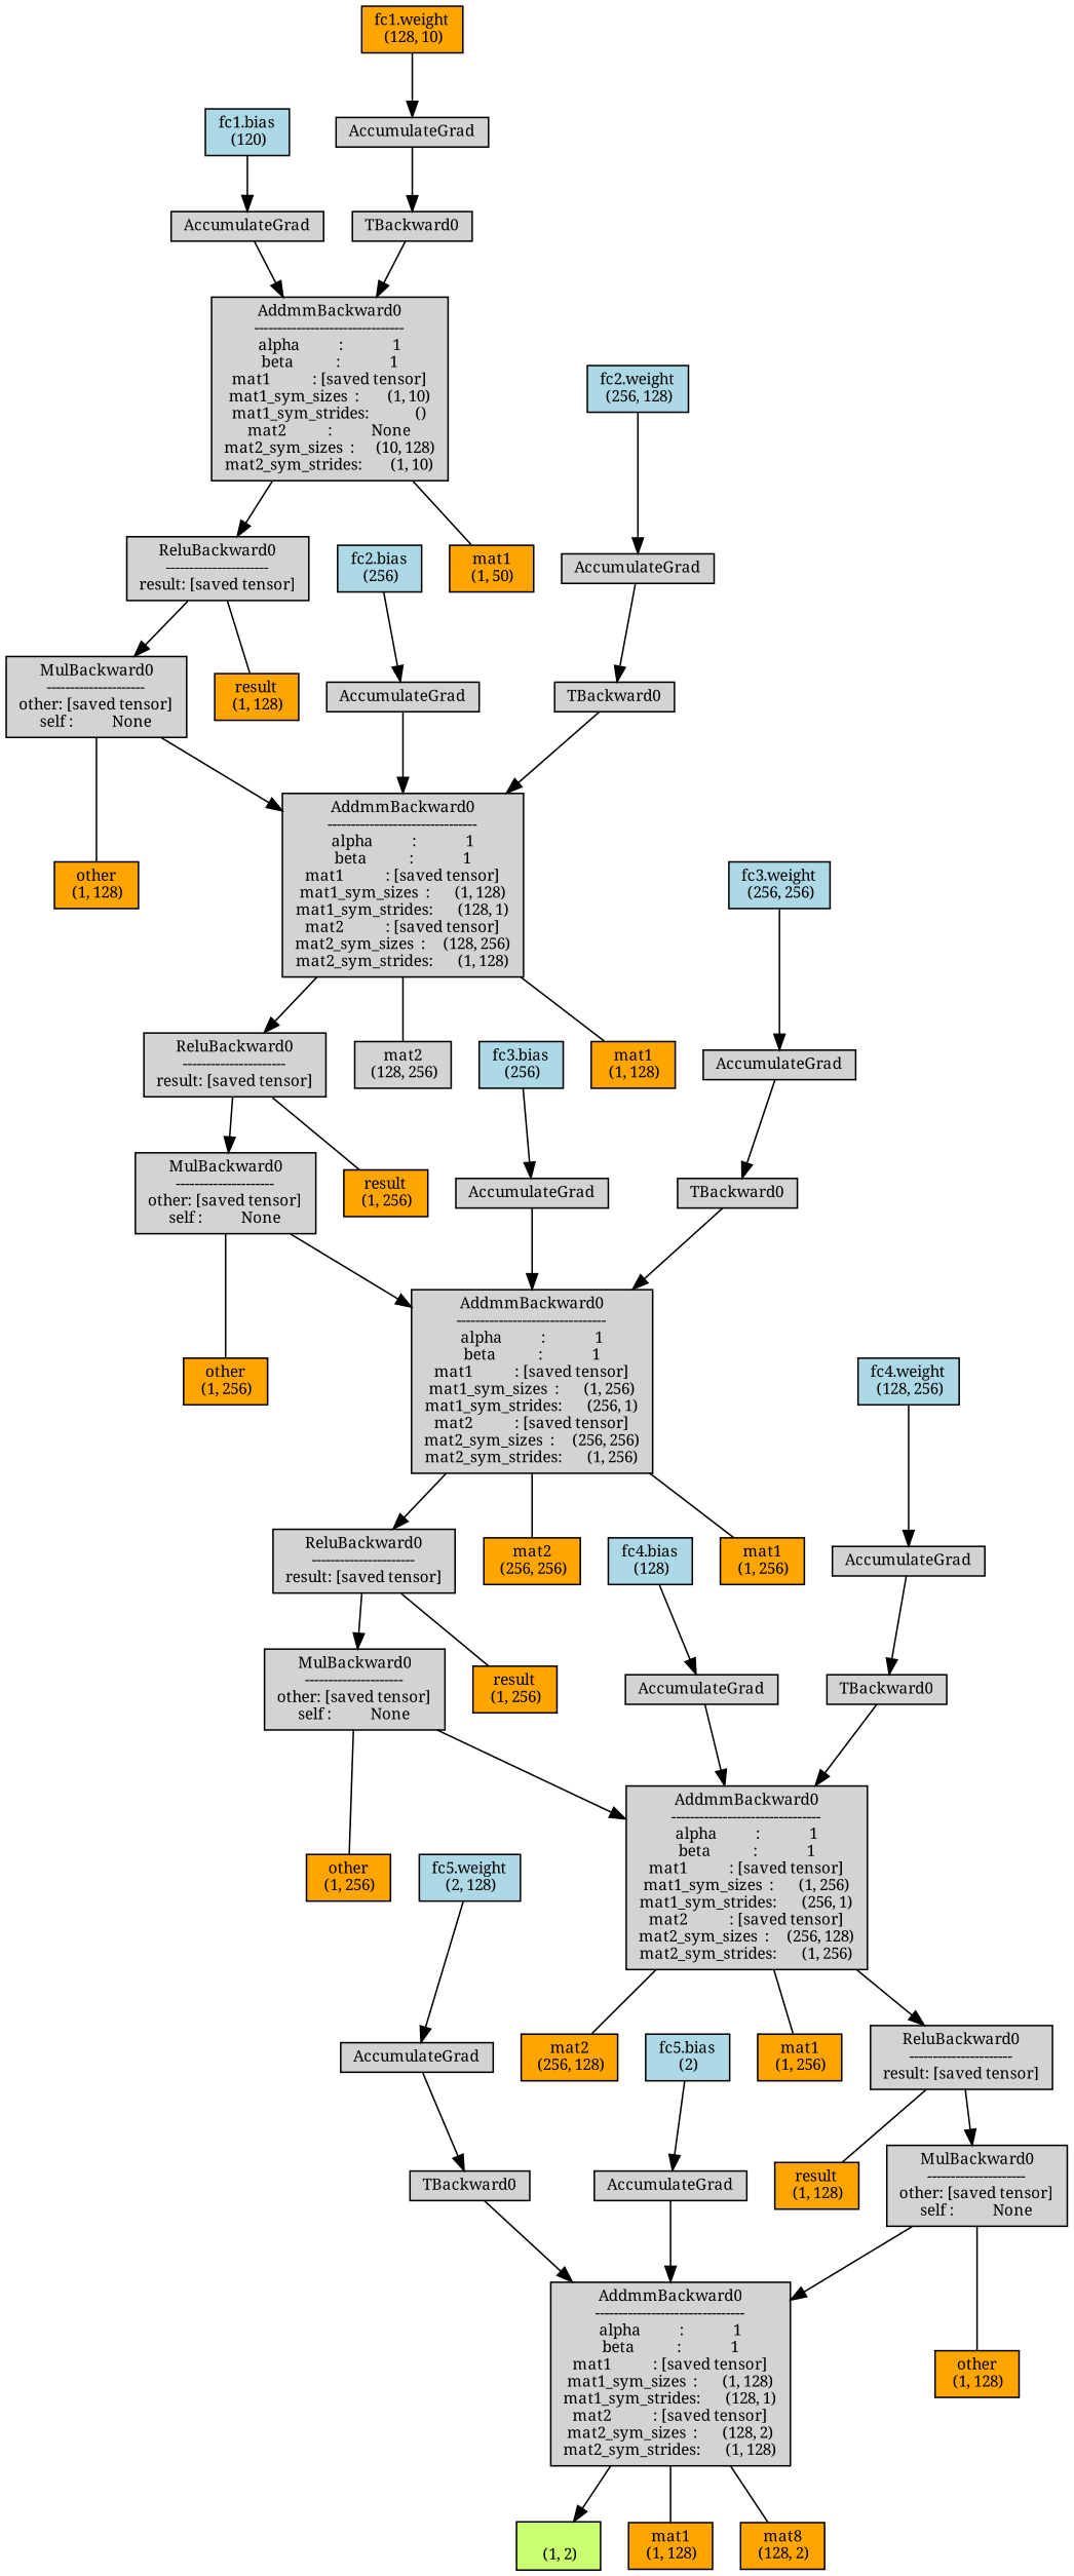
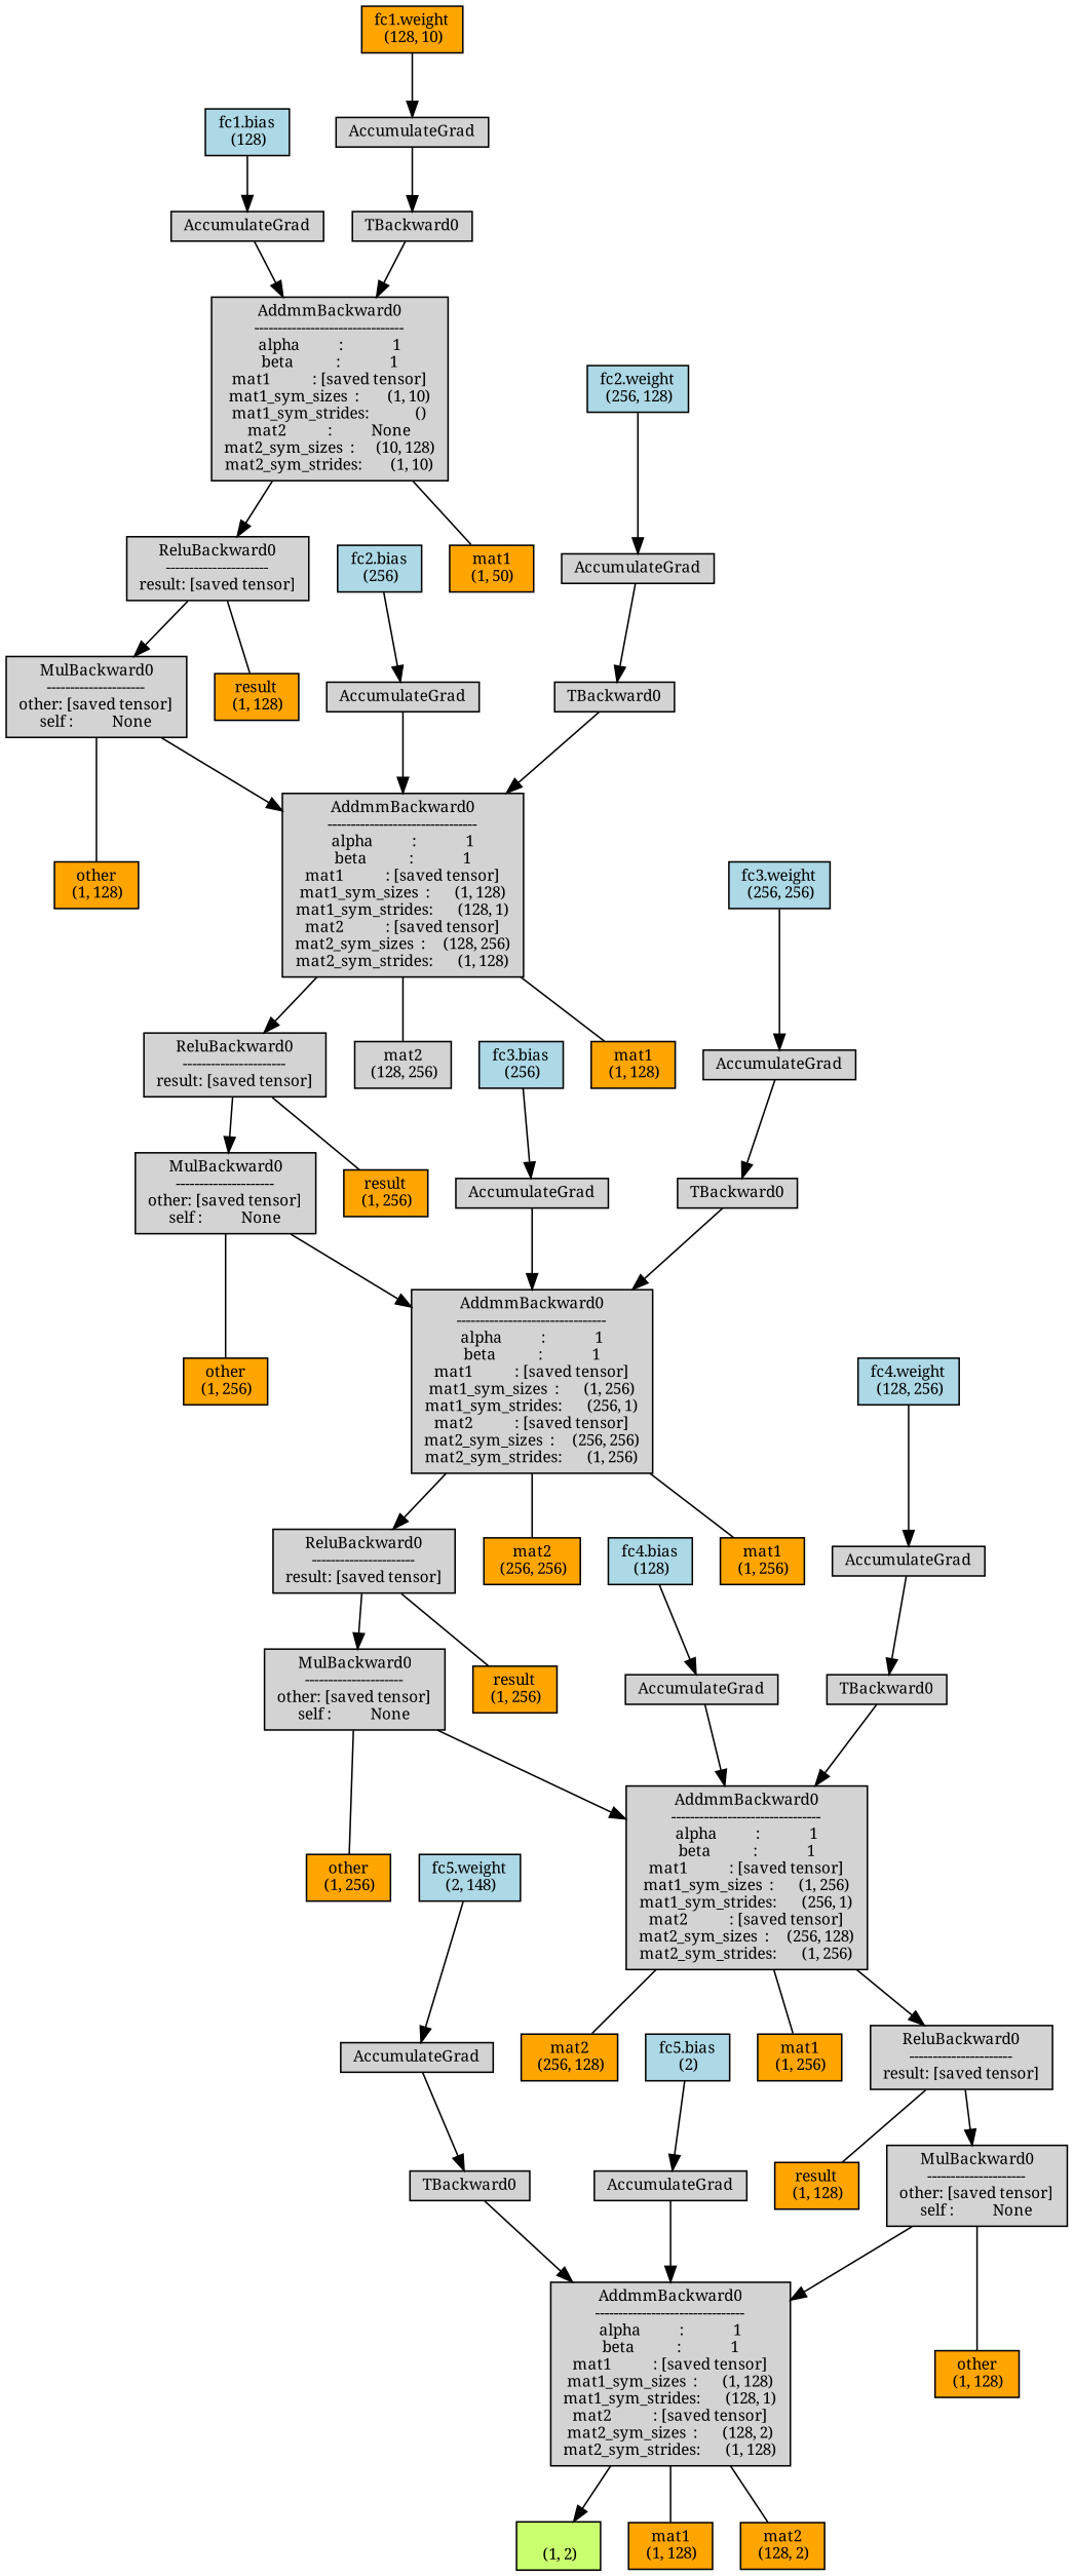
  digraph {
    fontname="Noto Serif"
    node [align=left fontname="Noto Serif" fontsize=10 ranksep=0.1 shape=box style=filled]
    edge [fontname="Noto Serif"]
    n1 [fillcolor=darkolivegreen1 height=0.2 label="\n (1, 2)"]
    n2 [height=0.2 label="AddmmBackward0\n--------------------------------\nalpha           :              1\nbeta            :              1\nmat1            : [saved tensor]\nmat1_sym_sizes  :       (1, 128)\nmat1_sym_strides:       (128, 1)\nmat2            : [saved tensor]\nmat2_sym_sizes  :       (128, 2)\nmat2_sym_strides:       (1, 128)"]
    n3 [fillcolor=orange height=0.2 label="mat1\n (1, 128)"]
-   n4 [fillcolor=orange height=0.2 label="mat8\n (128, 2)"]
+   n4 [fillcolor=orange height=0.2 label="mat2\n (128, 2)"]
    n5 [height=0.2 label=AccumulateGrad]
    n6 [fillcolor=lightblue height=0.2 label="fc5.bias\n (2)"]
    n7 [height=0.2 label="MulBackward0\n---------------------\nother: [saved tensor]\nself :           None"]
    n8 [fillcolor=orange height=0.2 label="other\n (1, 128)"]
    n9 [height=0.2 label="ReluBackward0\n----------------------\nresult: [saved tensor]"]
    n10 [fillcolor=orange height=0.2 label="result\n (1, 128)"]
    n11 [height=0.2 label="AddmmBackward0\n--------------------------------\nalpha           :              1\nbeta            :              1\nmat1            : [saved tensor]\nmat1_sym_sizes  :       (1, 256)\nmat1_sym_strides:       (256, 1)\nmat2            : [saved tensor]\nmat2_sym_sizes  :     (256, 128)\nmat2_sym_strides:       (1, 256)"]
    n12 [fillcolor=orange height=0.2 label="mat1\n (1, 256)"]
    n13 [fillcolor=orange height=0.2 label="mat2\n (256, 128)"]
    n14 [height=0.2 label=AccumulateGrad]
    n15 [fillcolor=lightblue height=0.2 label="fc4.bias\n (128)"]
    n16 [height=0.2 label="MulBackward0\n---------------------\nother: [saved tensor]\nself :           None"]
    n17 [fillcolor=orange height=0.2 label="other\n (1, 256)"]
    n18 [height=0.2 label="ReluBackward0\n----------------------\nresult: [saved tensor]"]
    n19 [fillcolor=orange height=0.2 label="result\n (1, 256)"]
    n20 [height=0.2 label="AddmmBackward0\n--------------------------------\nalpha           :              1\nbeta            :              1\nmat1            : [saved tensor]\nmat1_sym_sizes  :       (1, 256)\nmat1_sym_strides:       (256, 1)\nmat2            : [saved tensor]\nmat2_sym_sizes  :     (256, 256)\nmat2_sym_strides:       (1, 256)"]
    n21 [fillcolor=orange height=0.2 label="mat1\n (1, 256)"]
    n22 [fillcolor=orange height=0.2 label="mat2\n (256, 256)"]
    n23 [height=0.2 label=AccumulateGrad]
    n24 [fillcolor=lightblue height=0.2 label="fc3.bias\n (256)"]
    n25 [height=0.2 label="MulBackward0\n---------------------\nother: [saved tensor]\nself :           None"]
    n26 [fillcolor=orange height=0.2 label="other\n (1, 256)"]
    n27 [height=0.2 label="ReluBackward0\n----------------------\nresult: [saved tensor]"]
    n28 [fillcolor=orange height=0.2 label="result\n (1, 256)"]
    n29 [height=0.2 label="AddmmBackward0\n--------------------------------\nalpha           :              1\nbeta            :              1\nmat1            : [saved tensor]\nmat1_sym_sizes  :       (1, 128)\nmat1_sym_strides:       (128, 1)\nmat2            : [saved tensor]\nmat2_sym_sizes  :     (128, 256)\nmat2_sym_strides:       (1, 128)"]
    n30 [fillcolor=orange height=0.2 label="mat1\n (1, 128)"]
    n31 [fillcolor=lightgrey height=0.2 label="mat2\n (128, 256)"]
    n32 [height=0.2 label=AccumulateGrad]
    n33 [fillcolor=lightblue height=0.2 label="fc2.bias\n (256)"]
    n34 [height=0.2 label="MulBackward0\n---------------------\nother: [saved tensor]\nself :           None"]
    n35 [fillcolor=orange height=0.2 label="other\n (1, 128)"]
    n36 [height=0.2 label="ReluBackward0\n----------------------\nresult: [saved tensor]"]
    n37 [fillcolor=orange height=0.2 label="result\n (1, 128)"]
    n38 [height=0.2 label="AddmmBackward0\n--------------------------------\nalpha           :              1\nbeta            :              1\nmat1            : [saved tensor]\nmat1_sym_sizes  :        (1, 10)\nmat1_sym_strides:             ()\nmat2            :           None\nmat2_sym_sizes  :      (10, 128)\nmat2_sym_strides:        (1, 10)"]
    n39 [fillcolor=orange height=0.2 label="mat1\n (1, 50)"]
    n40 [height=0.2 label=AccumulateGrad]
-   n41 [fillcolor=lightblue height=0.2 label="fc1.bias\n (120)"]
+   n41 [fillcolor=lightblue height=0.2 label="fc1.bias\n (128)"]
    n42 [height=0.2 label=TBackward0]
    n43 [height=0.2 label=AccumulateGrad]
    n44 [fillcolor=orange height=0.2 label="fc1.weight\n (128, 10)"]
    n45 [height=0.2 label=TBackward0]
    n46 [height=0.2 label=AccumulateGrad]
    n47 [fillcolor=lightblue height=0.2 label="fc2.weight\n (256, 128)"]
    n48 [height=0.2 label=TBackward0]
    n49 [height=0.2 label=AccumulateGrad]
    n50 [fillcolor=lightblue height=0.2 label="fc3.weight\n (256, 256)"]
    n51 [height=0.2 label=TBackward0]
    n52 [height=0.2 label=AccumulateGrad]
    n53 [fillcolor=lightblue height=0.2 label="fc4.weight\n (128, 256)"]
    n54 [height=0.2 label=TBackward0]
    n55 [height=0.2 label=AccumulateGrad]
-   n56 [fillcolor=lightblue height=0.2 label="fc5.weight\n (2, 128)"]
+   n56 [fillcolor=lightblue height=0.2 label="fc5.weight\n (2, 148)"]
    n2 -> n1
    n2 -> n3 [dir=none]
    n2 -> n4 [dir=none]
    n5 -> n2
    n6 -> n5
    n7 -> n2
    n7 -> n8 [dir=none]
    n9 -> n7
    n9 -> n10 [dir=none]
    n11 -> n9
    n11 -> n12 [dir=none]
    n11 -> n13 [dir=none]
    n14 -> n11
    n15 -> n14
    n16 -> n11
    n16 -> n17 [dir=none]
    n18 -> n16
    n18 -> n19 [dir=none]
    n20 -> n18
    n20 -> n21 [dir=none]
    n20 -> n22 [dir=none]
    n23 -> n20
    n24 -> n23
    n25 -> n20
    n25 -> n26 [dir=none]
    n27 -> n25
    n27 -> n28 [dir=none]
    n29 -> n27
    n29 -> n30 [dir=none]
    n29 -> n31 [dir=none]
    n32 -> n29
    n33 -> n32
    n34 -> n29
    n34 -> n35 [dir=none]
    n36 -> n34
    n36 -> n37 [dir=none]
    n38 -> n36
    n38 -> n39 [dir=none]
    n40 -> n38
    n41 -> n40
    n42 -> n38
    n43 -> n42
    n44 -> n43
    n45 -> n29
    n46 -> n45
    n47 -> n46
    n48 -> n20
    n49 -> n48
    n50 -> n49
    n51 -> n11
    n52 -> n51
    n53 -> n52
    n54 -> n2
    n55 -> n54
    n56 -> n55
  }
